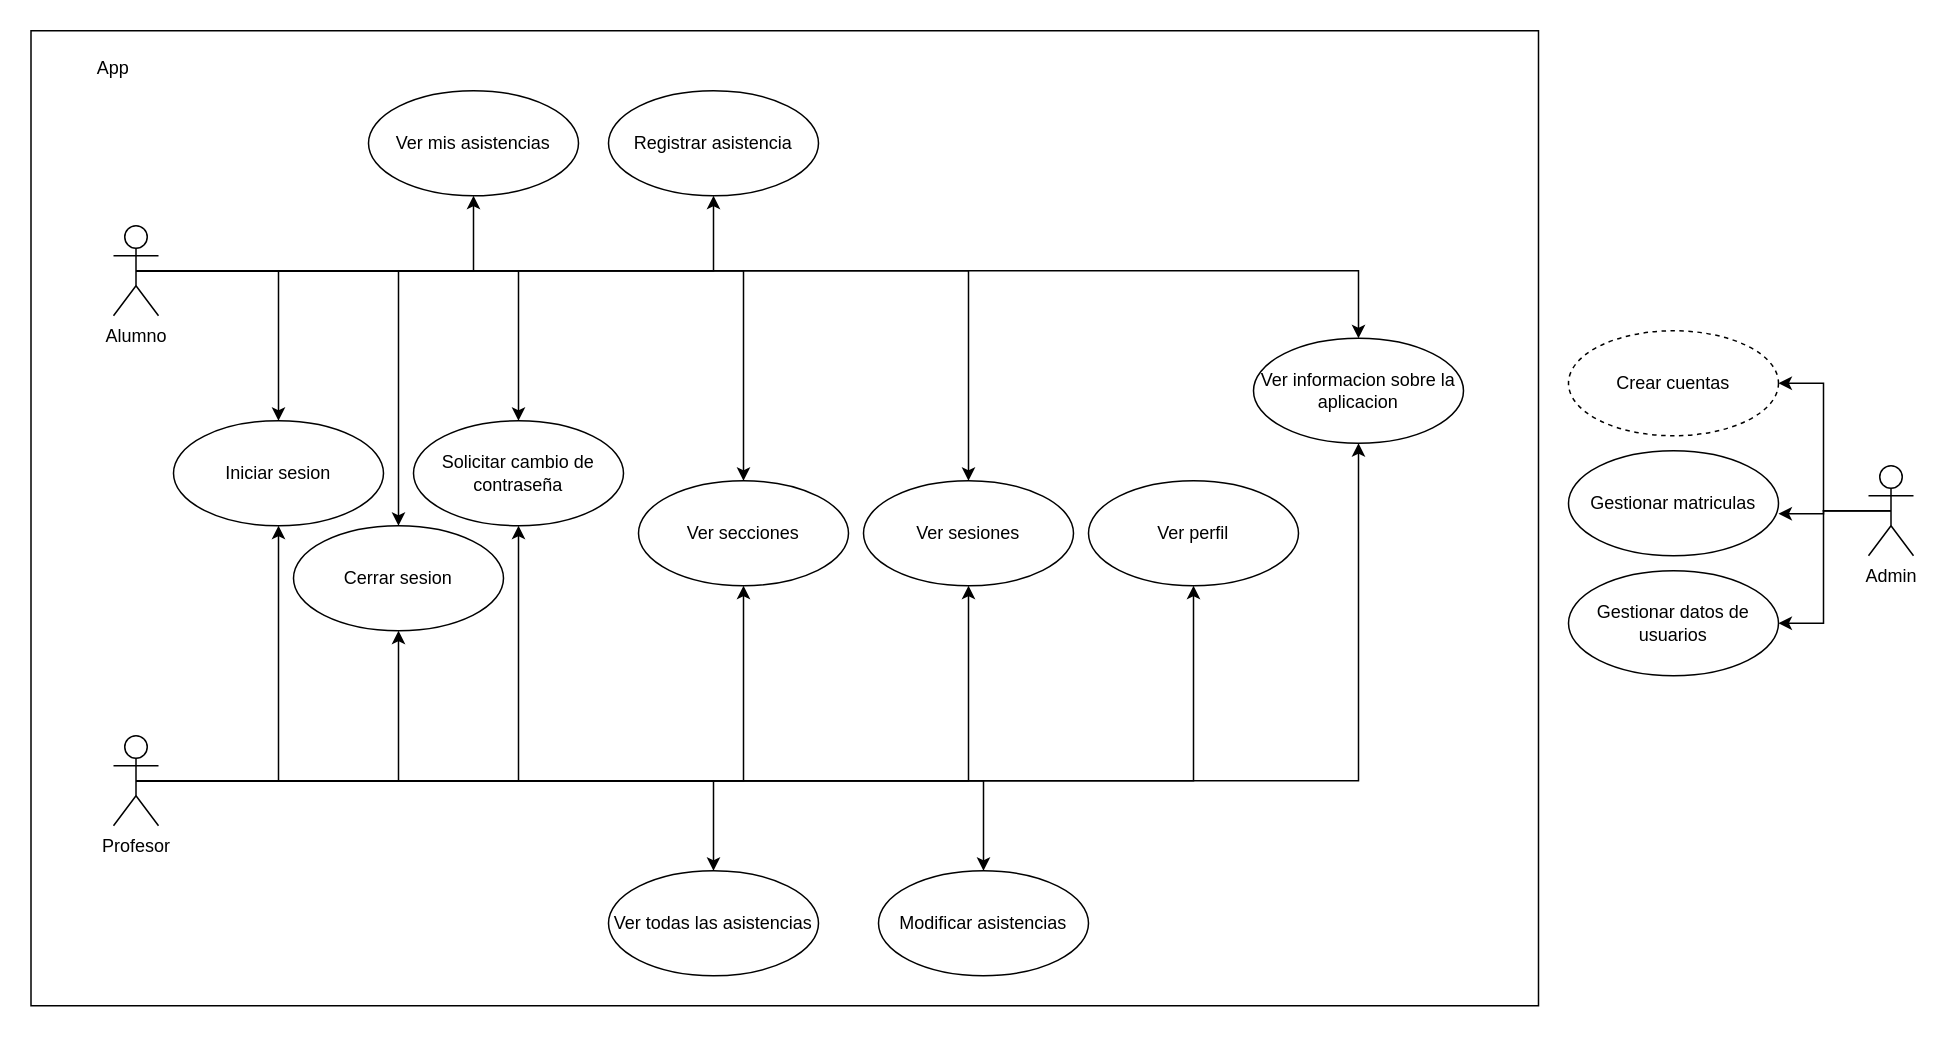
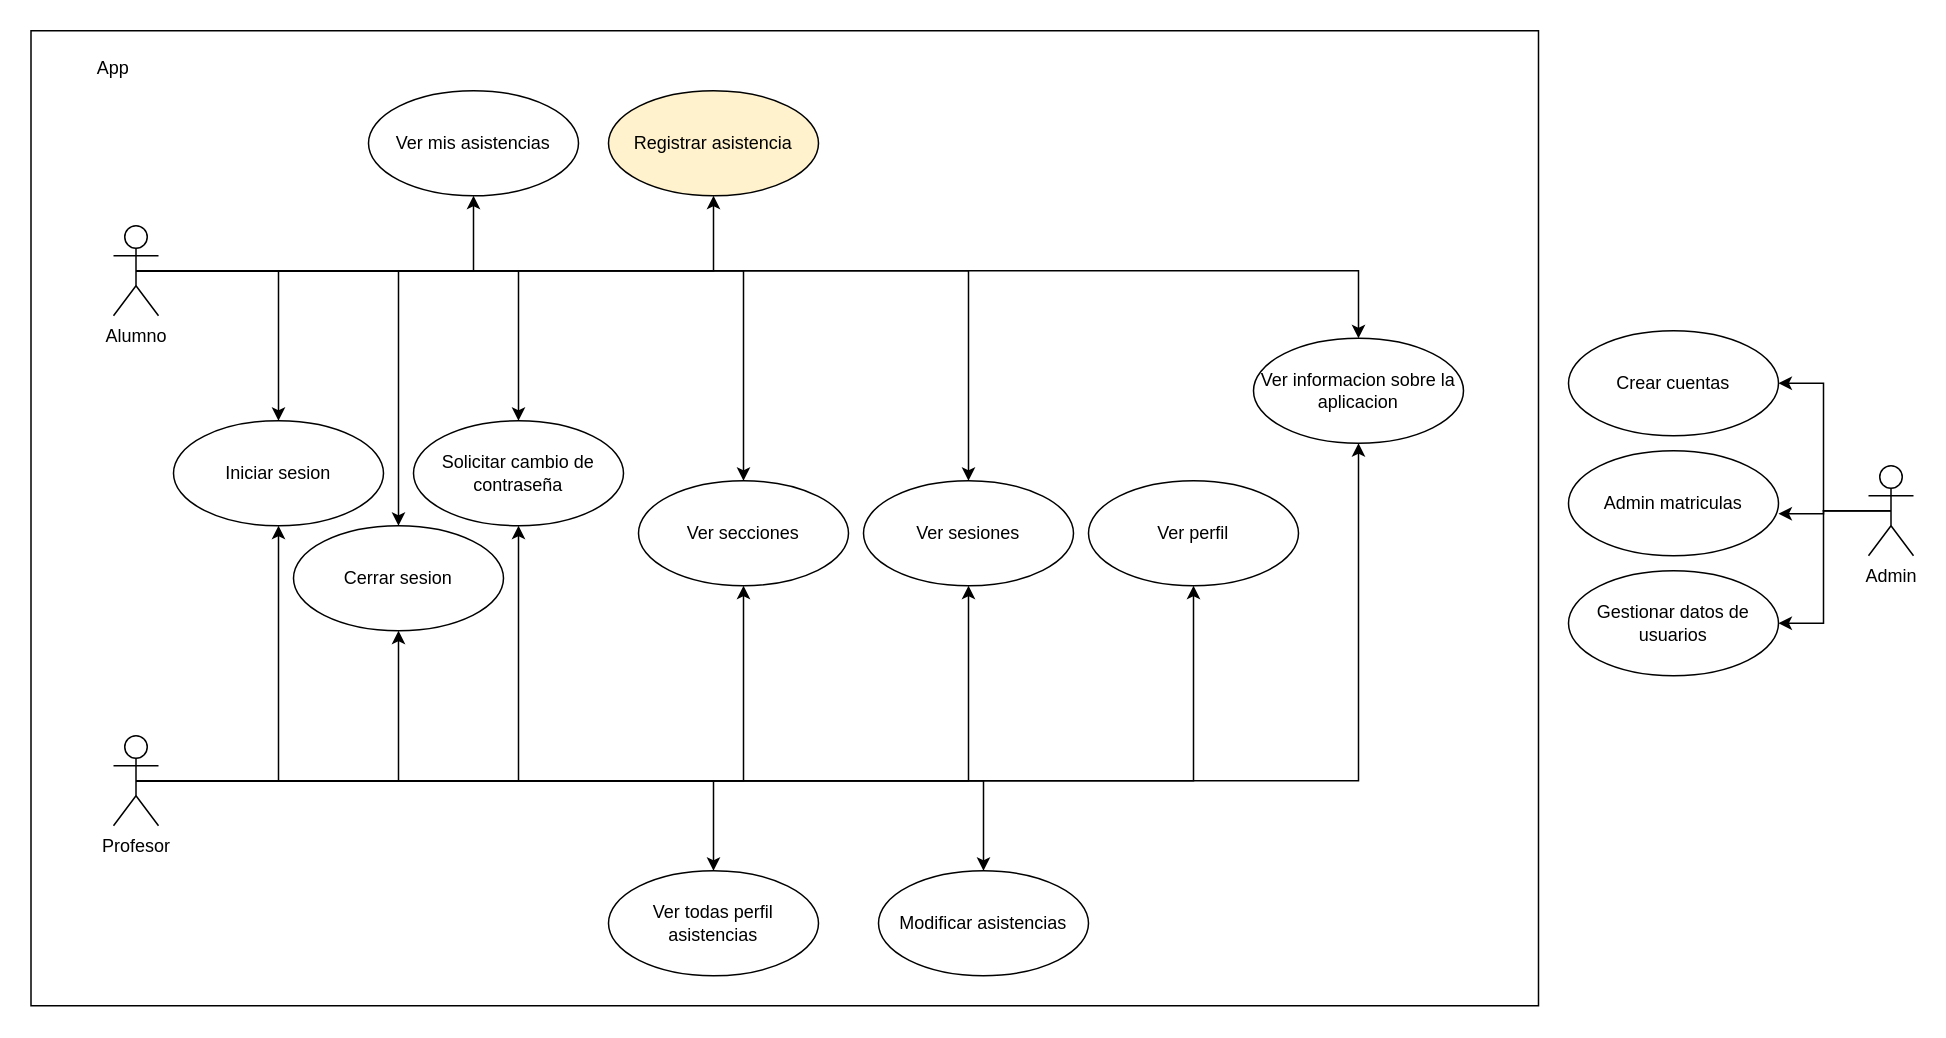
  <mxCell id="0" />
  <mxCell id="1" parent="0" />
  <mxCell id="2" value="" style="verticalLabelPosition=bottom;verticalAlign=top;html=1;shape=mxgraph.basic.rect;fillColor2=none;strokeWidth=1;size=20;indent=5;fillColor=none;" parent="1" vertex="1"><mxGeometry x="20" y="20" width="1005" height="650" as="geometry" /></mxCell>
  <mxCell id="3" style="edgeStyle=orthogonalEdgeStyle;rounded=0;orthogonalLoop=1;jettySize=auto;html=1;exitX=0.5;exitY=0.5;exitDx=0;exitDy=0;exitPerimeter=0;" parent="1" source="5" target="10" edge="1"><mxGeometry relative="1" as="geometry" /></mxCell>
  <mxCell id="4" style="edgeStyle=orthogonalEdgeStyle;rounded=0;orthogonalLoop=1;jettySize=auto;html=1;exitX=0.5;exitY=0.5;exitDx=0;exitDy=0;exitPerimeter=0;" parent="1" source="5" target="13" edge="1"><mxGeometry relative="1" as="geometry" /></mxCell>
  <mxCell id="5" value="Alumno" style="shape=umlActor;verticalLabelPosition=bottom;verticalAlign=top;html=1;" parent="1" vertex="1"><mxGeometry x="75" y="150" width="30" height="60" as="geometry" /></mxCell>
  <mxCell id="6" style="edgeStyle=orthogonalEdgeStyle;rounded=0;orthogonalLoop=1;jettySize=auto;html=1;exitX=0.5;exitY=0.5;exitDx=0;exitDy=0;exitPerimeter=0;entryX=1;entryY=0.5;entryDx=0;entryDy=0;" parent="1" source="8" target="15" edge="1"><mxGeometry relative="1" as="geometry" /></mxCell>
  <mxCell id="7" style="edgeStyle=orthogonalEdgeStyle;rounded=0;orthogonalLoop=1;jettySize=auto;html=1;exitX=0.5;exitY=0.5;exitDx=0;exitDy=0;exitPerimeter=0;entryX=1;entryY=0.6;entryDx=0;entryDy=0;entryPerimeter=0;" parent="1" source="8" target="12" edge="1"><mxGeometry relative="1" as="geometry" /></mxCell>
  <mxCell id="8" value="Admin" style="shape=umlActor;verticalLabelPosition=bottom;verticalAlign=top;html=1;" parent="1" vertex="1"><mxGeometry x="1245" y="310" width="30" height="60" as="geometry" /></mxCell>
  <mxCell id="9" value="Profesor" style="shape=umlActor;verticalLabelPosition=bottom;verticalAlign=top;html=1;" parent="1" vertex="1"><mxGeometry x="75" y="490" width="30" height="60" as="geometry" /></mxCell>
- <mxCell id="10" value="Registrar asistencia" style="ellipse;whiteSpace=wrap;html=1;" parent="1" vertex="1"><mxGeometry x="405" y="60" width="140" height="70" as="geometry" /></mxCell>
+ <mxCell id="10" value="Registrar asistencia" style="ellipse;whiteSpace=wrap;html=1;fillColor=#fff2cc;" parent="1" vertex="1"><mxGeometry x="405" y="60" width="140" height="70" as="geometry" /></mxCell>
  <mxCell id="11" value="Ver perfil" style="ellipse;whiteSpace=wrap;html=1;" parent="1" vertex="1"><mxGeometry x="725" y="320" width="140" height="70" as="geometry" /></mxCell>
- <mxCell id="12" value="Gestionar matriculas" style="ellipse;whiteSpace=wrap;html=1;" parent="1" vertex="1"><mxGeometry x="1045" y="300" width="140" height="70" as="geometry" /></mxCell>
+ <mxCell id="12" value="Admin matriculas" style="ellipse;whiteSpace=wrap;html=1;" parent="1" vertex="1"><mxGeometry x="1045" y="300" width="140" height="70" as="geometry" /></mxCell>
  <mxCell id="13" value="Ver secciones" style="ellipse;whiteSpace=wrap;html=1;" parent="1" vertex="1"><mxGeometry x="425" y="320" width="140" height="70" as="geometry" /></mxCell>
  <mxCell id="14" value="Modificar asistencias" style="ellipse;whiteSpace=wrap;html=1;" parent="1" vertex="1"><mxGeometry x="585" y="580" width="140" height="70" as="geometry" /></mxCell>
- <mxCell id="15" value="Crear cuentas" style="ellipse;whiteSpace=wrap;html=1;dashed=1;" parent="1" vertex="1"><mxGeometry x="1045" y="220" width="140" height="70" as="geometry" /></mxCell>
+ <mxCell id="15" value="Crear cuentas" style="ellipse;whiteSpace=wrap;html=1;" parent="1" vertex="1"><mxGeometry x="1045" y="220" width="140" height="70" as="geometry" /></mxCell>
  <mxCell id="16" style="edgeStyle=orthogonalEdgeStyle;rounded=0;orthogonalLoop=1;jettySize=auto;html=1;exitX=0.5;exitY=1;exitDx=0;exitDy=0;" parent="1" source="12" target="12" edge="1"><mxGeometry relative="1" as="geometry" /></mxCell>
  <mxCell id="17" value="App" style="text;html=1;strokeColor=none;fillColor=none;align=center;verticalAlign=middle;whiteSpace=wrap;rounded=0;" parent="1" vertex="1"><mxGeometry x="45" y="30" width="60" height="30" as="geometry" /></mxCell>
  <mxCell id="18" value="Gestionar datos de usuarios" style="ellipse;whiteSpace=wrap;html=1;" parent="1" vertex="1"><mxGeometry x="1045" y="380" width="140" height="70" as="geometry" /></mxCell>
  <mxCell id="19" style="edgeStyle=orthogonalEdgeStyle;rounded=0;orthogonalLoop=1;jettySize=auto;html=1;exitX=0.5;exitY=0.5;exitDx=0;exitDy=0;exitPerimeter=0;entryX=1;entryY=0.5;entryDx=0;entryDy=0;" parent="1" source="8" target="18" edge="1"><mxGeometry relative="1" as="geometry"><mxPoint x="1270" y="350" as="sourcePoint" /><mxPoint x="1185" y="402" as="targetPoint" /></mxGeometry></mxCell>
  <mxCell id="20" value="" style="edgeStyle=orthogonalEdgeStyle;rounded=0;orthogonalLoop=1;jettySize=auto;html=1;exitX=0.5;exitY=0.5;exitDx=0;exitDy=0;exitPerimeter=0;" parent="1" source="5" target="21" edge="1"><mxGeometry relative="1" as="geometry"><Array as="points" /><mxPoint x="90" y="120" as="sourcePoint" /><mxPoint x="215" y="315" as="targetPoint" /></mxGeometry></mxCell>
  <mxCell id="21" value="Iniciar sesion" style="ellipse;whiteSpace=wrap;html=1;" parent="1" vertex="1"><mxGeometry x="115" y="280" width="140" height="70" as="geometry" /></mxCell>
  <mxCell id="22" style="edgeStyle=orthogonalEdgeStyle;rounded=0;orthogonalLoop=1;jettySize=auto;html=1;exitX=0.5;exitY=0.5;exitDx=0;exitDy=0;exitPerimeter=0;" parent="1" source="9" target="21" edge="1"><mxGeometry relative="1" as="geometry"><Array as="points" /><mxPoint x="115" y="520" as="sourcePoint" /><mxPoint x="304" y="366" as="targetPoint" /></mxGeometry></mxCell>
  <mxCell id="23" style="edgeStyle=orthogonalEdgeStyle;rounded=0;orthogonalLoop=1;jettySize=auto;html=1;exitX=0.5;exitY=0.5;exitDx=0;exitDy=0;exitPerimeter=0;" parent="1" source="9" target="13" edge="1"><mxGeometry relative="1" as="geometry"><Array as="points" /><mxPoint x="100" y="530" as="sourcePoint" /><mxPoint x="239" y="360" as="targetPoint" /></mxGeometry></mxCell>
  <mxCell id="24" style="edgeStyle=orthogonalEdgeStyle;rounded=0;orthogonalLoop=1;jettySize=auto;html=1;exitX=0.5;exitY=0.5;exitDx=0;exitDy=0;exitPerimeter=0;" parent="1" source="9" target="11" edge="1"><mxGeometry relative="1" as="geometry"><Array as="points" /><mxPoint x="100" y="530" as="sourcePoint" /><mxPoint x="389" y="360" as="targetPoint" /></mxGeometry></mxCell>
  <mxCell id="25" value="Cerrar sesion" style="ellipse;whiteSpace=wrap;html=1;" parent="1" vertex="1"><mxGeometry x="195" y="350" width="140" height="70" as="geometry" /></mxCell>
  <mxCell id="26" value="" style="edgeStyle=orthogonalEdgeStyle;rounded=0;orthogonalLoop=1;jettySize=auto;html=1;exitX=0.5;exitY=0.5;exitDx=0;exitDy=0;exitPerimeter=0;" parent="1" source="5" target="25" edge="1"><mxGeometry relative="1" as="geometry"><Array as="points" /><mxPoint x="100" y="130" as="sourcePoint" /><mxPoint x="215" y="240" as="targetPoint" /></mxGeometry></mxCell>
  <mxCell id="27" style="edgeStyle=orthogonalEdgeStyle;rounded=0;orthogonalLoop=1;jettySize=auto;html=1;exitX=0.5;exitY=0.5;exitDx=0;exitDy=0;exitPerimeter=0;entryX=0.5;entryY=1;entryDx=0;entryDy=0;" parent="1" source="9" target="25" edge="1"><mxGeometry relative="1" as="geometry"><Array as="points" /><mxPoint x="100" y="530" as="sourcePoint" /><mxPoint x="585" y="360" as="targetPoint" /></mxGeometry></mxCell>
  <mxCell id="28" value="Ver mis asistencias" style="ellipse;whiteSpace=wrap;html=1;" parent="1" vertex="1"><mxGeometry x="245" y="60" width="140" height="70" as="geometry" /></mxCell>
  <mxCell id="29" style="edgeStyle=orthogonalEdgeStyle;rounded=0;orthogonalLoop=1;jettySize=auto;html=1;exitX=0.5;exitY=0.5;exitDx=0;exitDy=0;exitPerimeter=0;entryX=0.5;entryY=1;entryDx=0;entryDy=0;" parent="1" source="5" target="28" edge="1"><mxGeometry relative="1" as="geometry"><mxPoint x="100" y="190" as="sourcePoint" /><mxPoint x="485" y="140" as="targetPoint" /></mxGeometry></mxCell>
  <mxCell id="30" value="Ver sesiones" style="ellipse;whiteSpace=wrap;html=1;" parent="1" vertex="1"><mxGeometry x="575" y="320" width="140" height="70" as="geometry" /></mxCell>
  <mxCell id="31" style="edgeStyle=orthogonalEdgeStyle;rounded=0;orthogonalLoop=1;jettySize=auto;html=1;exitX=0.5;exitY=0.5;exitDx=0;exitDy=0;exitPerimeter=0;entryX=0.5;entryY=0;entryDx=0;entryDy=0;" parent="1" source="5" target="30" edge="1"><mxGeometry relative="1" as="geometry"><mxPoint x="100" y="190" as="sourcePoint" /><mxPoint x="595" y="330" as="targetPoint" /></mxGeometry></mxCell>
  <mxCell id="32" style="edgeStyle=orthogonalEdgeStyle;rounded=0;orthogonalLoop=1;jettySize=auto;html=1;exitX=0.5;exitY=0.5;exitDx=0;exitDy=0;exitPerimeter=0;entryX=0.5;entryY=1;entryDx=0;entryDy=0;" parent="1" source="9" target="30" edge="1"><mxGeometry relative="1" as="geometry"><Array as="points" /><mxPoint x="100" y="530" as="sourcePoint" /><mxPoint x="725" y="410" as="targetPoint" /></mxGeometry></mxCell>
- <mxCell id="33" value="Ver todas las asistencias" style="ellipse;whiteSpace=wrap;html=1;" parent="1" vertex="1"><mxGeometry x="405" y="580" width="140" height="70" as="geometry" /></mxCell>
+ <mxCell id="33" value="Ver todas perfil asistencias" style="ellipse;whiteSpace=wrap;html=1;" parent="1" vertex="1"><mxGeometry x="405" y="580" width="140" height="70" as="geometry" /></mxCell>
  <mxCell id="34" style="edgeStyle=orthogonalEdgeStyle;rounded=0;orthogonalLoop=1;jettySize=auto;html=1;exitX=0.5;exitY=0.5;exitDx=0;exitDy=0;exitPerimeter=0;" parent="1" source="9" target="33" edge="1"><mxGeometry relative="1" as="geometry"><Array as="points" /><mxPoint x="100" y="530" as="sourcePoint" /><mxPoint x="245" y="625" as="targetPoint" /></mxGeometry></mxCell>
  <mxCell id="35" style="edgeStyle=orthogonalEdgeStyle;rounded=0;orthogonalLoop=1;jettySize=auto;html=1;exitX=0.5;exitY=0.5;exitDx=0;exitDy=0;exitPerimeter=0;" parent="1" source="9" target="14" edge="1"><mxGeometry relative="1" as="geometry"><Array as="points" /><mxPoint x="100" y="530" as="sourcePoint" /><mxPoint x="475" y="590" as="targetPoint" /></mxGeometry></mxCell>
  <mxCell id="36" value="Solicitar cambio de contraseña" style="ellipse;whiteSpace=wrap;html=1;" vertex="1" parent="1"><mxGeometry x="275" y="280" width="140" height="70" as="geometry" /></mxCell>
  <mxCell id="37" value="" style="edgeStyle=orthogonalEdgeStyle;rounded=0;orthogonalLoop=1;jettySize=auto;html=1;exitX=0.5;exitY=0.5;exitDx=0;exitDy=0;exitPerimeter=0;" edge="1" parent="1" source="5" target="36"><mxGeometry relative="1" as="geometry"><Array as="points" /><mxPoint x="100" y="190" as="sourcePoint" /><mxPoint x="275" y="360" as="targetPoint" /></mxGeometry></mxCell>
  <mxCell id="38" style="edgeStyle=orthogonalEdgeStyle;rounded=0;orthogonalLoop=1;jettySize=auto;html=1;exitX=0.5;exitY=0.5;exitDx=0;exitDy=0;exitPerimeter=0;entryX=0.5;entryY=1;entryDx=0;entryDy=0;" edge="1" parent="1" source="9" target="36"><mxGeometry relative="1" as="geometry"><Array as="points" /><mxPoint x="100" y="530" as="sourcePoint" /><mxPoint x="275" y="430" as="targetPoint" /></mxGeometry></mxCell>
  <mxCell id="39" value="Ver informacion sobre la aplicacion" style="ellipse;whiteSpace=wrap;html=1;" vertex="1" parent="1"><mxGeometry x="835" y="225" width="140" height="70" as="geometry" /></mxCell>
  <mxCell id="40" style="edgeStyle=orthogonalEdgeStyle;rounded=0;orthogonalLoop=1;jettySize=auto;html=1;exitX=0.5;exitY=0.5;exitDx=0;exitDy=0;exitPerimeter=0;" edge="1" parent="1" source="5" target="39"><mxGeometry relative="1" as="geometry"><mxPoint x="100" y="190" as="sourcePoint" /><mxPoint x="805" y="330" as="targetPoint" /></mxGeometry></mxCell>
  <mxCell id="41" style="edgeStyle=orthogonalEdgeStyle;rounded=0;orthogonalLoop=1;jettySize=auto;html=1;exitX=0.5;exitY=0.5;exitDx=0;exitDy=0;exitPerimeter=0;entryX=0.5;entryY=1;entryDx=0;entryDy=0;" edge="1" parent="1" source="9" target="39"><mxGeometry relative="1" as="geometry"><Array as="points" /><mxPoint x="100" y="530" as="sourcePoint" /><mxPoint x="355" y="360" as="targetPoint" /></mxGeometry></mxCell>
